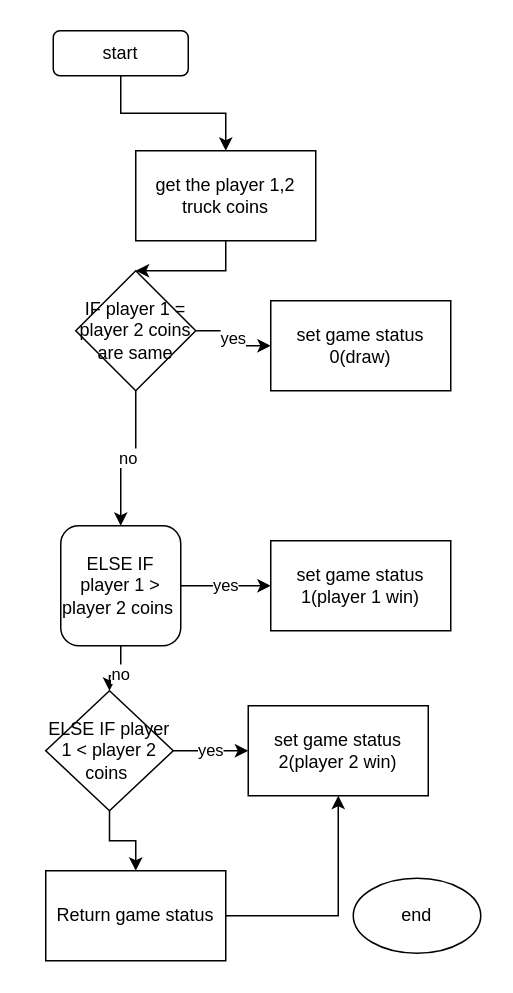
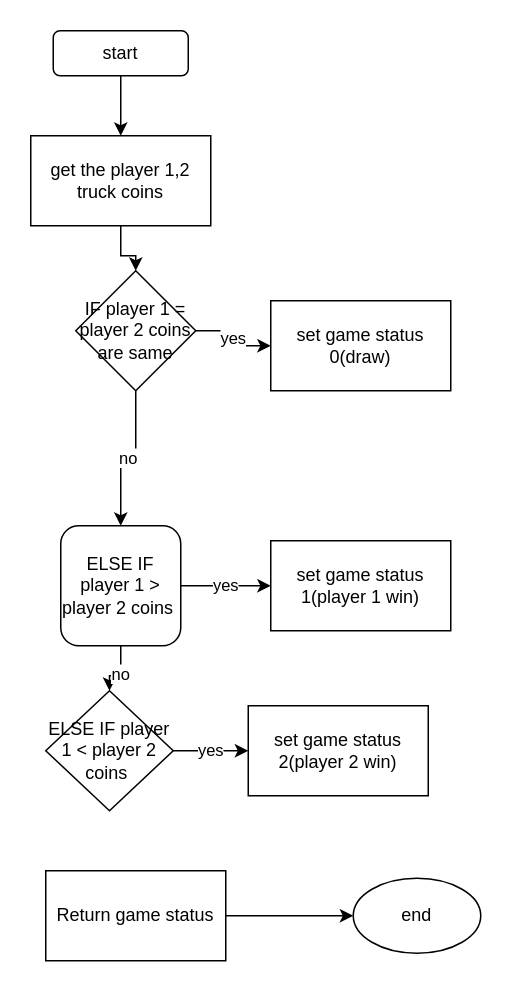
  <mxCell id="0" />
  <mxCell id="1" parent="0" />
  <mxCell id="2" value="" style="edgeStyle=orthogonalEdgeStyle;rounded=0;orthogonalLoop=1;jettySize=auto;html=1;" edge="1" parent="1" source="3" target="5"><mxGeometry relative="1" as="geometry" /></mxCell>
  <mxCell id="3" value="start" style="rounded=1;whiteSpace=wrap;html=1;" vertex="1" parent="1"><mxGeometry x="35" y="20" width="90" height="30" as="geometry" /></mxCell>
  <mxCell id="4" value="" style="edgeStyle=orthogonalEdgeStyle;rounded=0;orthogonalLoop=1;jettySize=auto;html=1;" edge="1" parent="1" source="5" target="8"><mxGeometry relative="1" as="geometry" /></mxCell>
- <mxCell id="5" value="get the player 1,2 truck coins" style="rounded=0;whiteSpace=wrap;html=1;" vertex="1" parent="1"><mxGeometry x="90" y="100" width="120" height="60" as="geometry" /></mxCell>
+ <mxCell id="5" value="get the player 1,2 truck coins" style="rounded=0;whiteSpace=wrap;html=1;" vertex="1" parent="1"><mxGeometry x="20" y="90" width="120" height="60" as="geometry" /></mxCell>
  <mxCell id="6" value="yes" style="edgeStyle=orthogonalEdgeStyle;rounded=0;orthogonalLoop=1;jettySize=auto;html=1;" edge="1" parent="1" source="8" target="9"><mxGeometry relative="1" as="geometry" /></mxCell>
  <mxCell id="7" value="no" style="edgeStyle=orthogonalEdgeStyle;rounded=0;orthogonalLoop=1;jettySize=auto;html=1;" edge="1" parent="1" source="8" target="12"><mxGeometry relative="1" as="geometry" /></mxCell>
  <mxCell id="8" value="IF player 1 = player 2 coins are same" style="rhombus;whiteSpace=wrap;html=1;rounded=0;" vertex="1" parent="1"><mxGeometry x="50" y="180" width="80" height="80" as="geometry" /></mxCell>
  <mxCell id="9" value="set game status 0(draw)" style="whiteSpace=wrap;html=1;rounded=0;" vertex="1" parent="1"><mxGeometry x="180" y="200" width="120" height="60" as="geometry" /></mxCell>
  <mxCell id="10" value="yes" style="edgeStyle=orthogonalEdgeStyle;rounded=0;orthogonalLoop=1;jettySize=auto;html=1;" edge="1" parent="1" source="12" target="13"><mxGeometry relative="1" as="geometry"><Array as="points"><mxPoint x="165" y="390" /><mxPoint x="165" y="390" /></Array></mxGeometry></mxCell>
  <mxCell id="11" value="no" style="edgeStyle=orthogonalEdgeStyle;rounded=0;orthogonalLoop=1;jettySize=auto;html=1;" edge="1" parent="1" source="12" target="16"><mxGeometry relative="1" as="geometry" /></mxCell>
  <mxCell id="12" value="ELSE IF player 1 &amp;gt; player 2 coins&amp;nbsp;" style="whiteSpace=wrap;html=1;rounded=1;" vertex="1" parent="1"><mxGeometry x="40" y="350" width="80" height="80" as="geometry" /></mxCell>
  <mxCell id="13" value="set game status 1(player 1 win)" style="whiteSpace=wrap;html=1;rounded=0;" vertex="1" parent="1"><mxGeometry x="180" y="360" width="120" height="60" as="geometry" /></mxCell>
  <mxCell id="14" value="yes" style="edgeStyle=orthogonalEdgeStyle;rounded=0;orthogonalLoop=1;jettySize=auto;html=1;" edge="1" parent="1" source="16" target="17"><mxGeometry relative="1" as="geometry"><Array as="points"><mxPoint x="165" y="500" /><mxPoint x="165" y="500" /></Array></mxGeometry></mxCell>
- <mxCell id="15" value="" style="edgeStyle=orthogonalEdgeStyle;rounded=0;orthogonalLoop=1;jettySize=auto;html=1;" edge="1" parent="1" source="16" target="19"><mxGeometry relative="1" as="geometry" /></mxCell>
  <mxCell id="16" value="ELSE IF player 1 &amp;lt; player 2 coins&amp;nbsp;" style="rhombus;whiteSpace=wrap;html=1;rounded=0;" vertex="1" parent="1"><mxGeometry x="30" y="460" width="85" height="80" as="geometry" /></mxCell>
  <mxCell id="17" value="set game status 2(player 2 win)" style="whiteSpace=wrap;html=1;rounded=0;" vertex="1" parent="1"><mxGeometry x="165" y="470" width="120" height="60" as="geometry" /></mxCell>
- <mxCell id="18" value="" style="edgeStyle=orthogonalEdgeStyle;rounded=0;orthogonalLoop=1;jettySize=auto;html=1;" edge="1" parent="1" source="19" target="17"><mxGeometry relative="1" as="geometry" /></mxCell>
+ <mxCell id="18" value="" style="edgeStyle=orthogonalEdgeStyle;rounded=0;orthogonalLoop=1;jettySize=auto;html=1;" edge="1" parent="1" source="19" target="20"><mxGeometry relative="1" as="geometry" /></mxCell>
  <mxCell id="19" value="Return game status" style="whiteSpace=wrap;html=1;rounded=0;" vertex="1" parent="1"><mxGeometry x="30" y="580" width="120" height="60" as="geometry" /></mxCell>
  <mxCell id="20" value="end" style="ellipse;whiteSpace=wrap;html=1;rounded=0;" vertex="1" parent="1"><mxGeometry x="235" y="585" width="85" height="50" as="geometry" /></mxCell>
